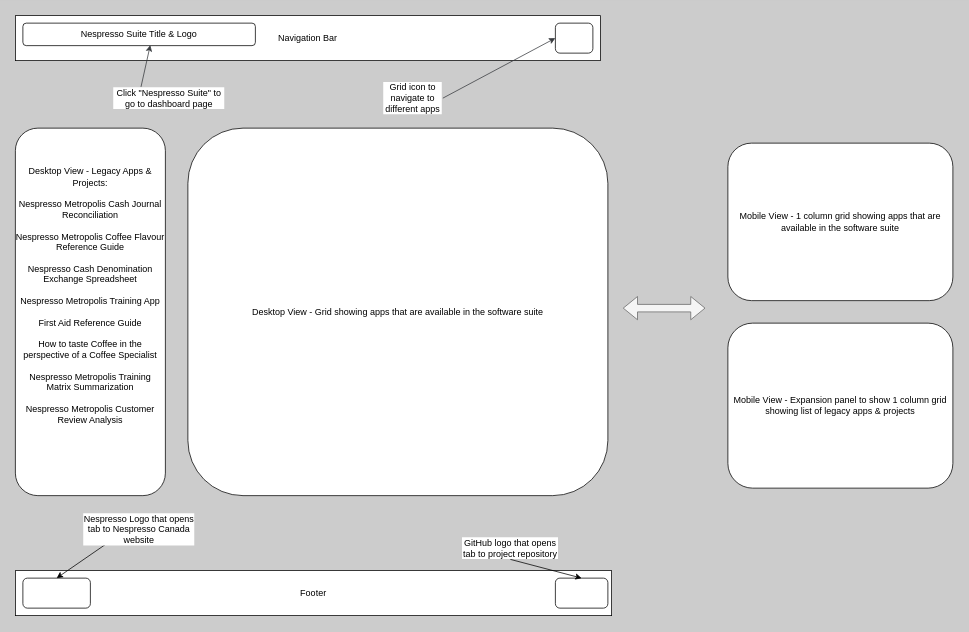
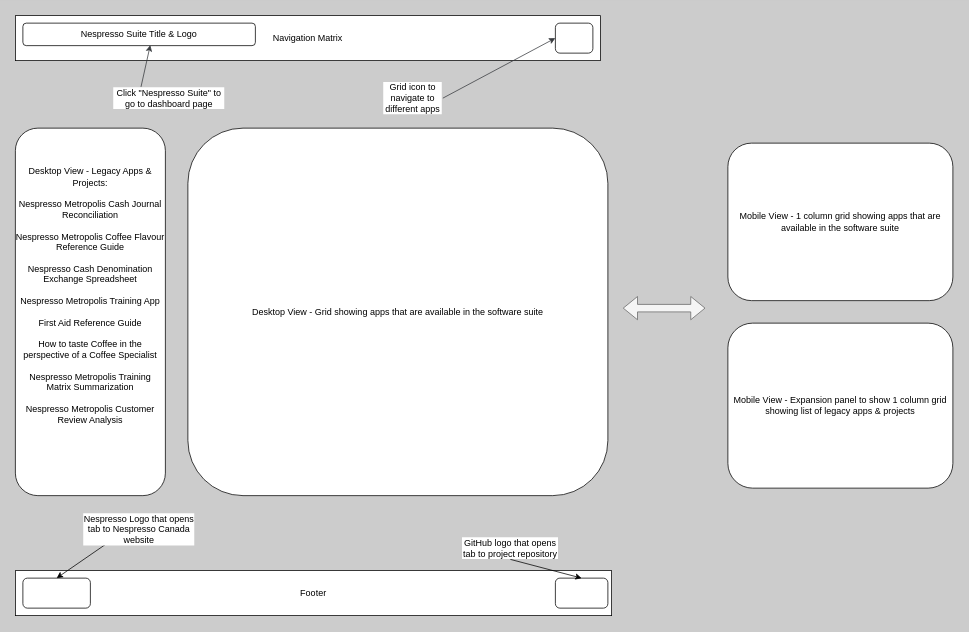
  <mxCell id="0" />
  <mxCell id="1" parent="0" />
- <mxCell id="2" value="Navigation Bar" style="rounded=0;whiteSpace=wrap;html=1;" parent="1" vertex="1"><mxGeometry x="20" y="20" width="780" height="60" as="geometry" /></mxCell>
+ <mxCell id="2" value="Navigation Matrix" style="rounded=0;whiteSpace=wrap;html=1;" parent="1" vertex="1"><mxGeometry x="20" y="20" width="780" height="60" as="geometry" /></mxCell>
  <mxCell id="3" value="Footer" style="rounded=0;whiteSpace=wrap;html=1;" parent="1" vertex="1"><mxGeometry x="20" y="760" width="795" height="60" as="geometry" /></mxCell>
  <mxCell id="4" value="" style="rounded=1;whiteSpace=wrap;html=1;" parent="1" vertex="1"><mxGeometry x="740" y="30" width="50" height="40" as="geometry" /></mxCell>
  <mxCell id="5" value="Nespresso Suite Title &amp;amp; Logo" style="rounded=1;whiteSpace=wrap;html=1;" parent="1" vertex="1"><mxGeometry x="30" y="30" width="310" height="30" as="geometry" /></mxCell>
  <mxCell id="6" style="edgeStyle=none;html=1;exitX=1;exitY=0.5;exitDx=0;exitDy=0;entryX=0;entryY=0.5;entryDx=0;entryDy=0;labelBorderColor=#FFFFFF;textShadow=1;fillColor=#f9f7ed;strokeColor=#36393d;" parent="1" source="7" target="4" edge="1"><mxGeometry relative="1" as="geometry" /></mxCell>
  <mxCell id="7" value="Grid icon to navigate to different apps" style="text;html=1;align=center;verticalAlign=middle;whiteSpace=wrap;rounded=0;labelBackgroundColor=#FFFFFF;" parent="1" vertex="1"><mxGeometry x="510" y="100" width="80" height="60" as="geometry" /></mxCell>
  <mxCell id="8" value="Click &quot;Nespresso Suite&quot; to go to dashboard page" style="text;html=1;align=center;verticalAlign=middle;whiteSpace=wrap;rounded=0;labelBackgroundColor=#FFFFFF;" parent="1" vertex="1"><mxGeometry x="150" y="115" width="150" height="30" as="geometry" /></mxCell>
  <mxCell id="9" style="edgeStyle=none;html=1;exitX=0.25;exitY=0;exitDx=0;exitDy=0;entryX=0.548;entryY=0.975;entryDx=0;entryDy=0;entryPerimeter=0;labelBorderColor=#FFFFFF;textShadow=1;fillColor=#f9f7ed;strokeColor=#36393d;" parent="1" source="8" target="5" edge="1"><mxGeometry relative="1" as="geometry" /></mxCell>
  <mxCell id="10" value="Desktop View - Legacy Apps &amp;amp; Projects:&lt;div&gt;&lt;br&gt;&lt;/div&gt;&lt;div&gt;Nespresso Metropolis Cash Journal Reconciliation&lt;/div&gt;&lt;div&gt;&lt;br&gt;&lt;/div&gt;&lt;div&gt;Nespresso Metropolis Coffee Flavour Reference Guide&lt;/div&gt;&lt;div&gt;&lt;br&gt;&lt;/div&gt;&lt;div&gt;Nespresso Cash Denomination Exchange Spreadsheet&lt;/div&gt;&lt;div&gt;&lt;br&gt;&lt;/div&gt;&lt;div&gt;Nespresso Metropolis Training App&lt;/div&gt;&lt;div&gt;&lt;br&gt;&lt;/div&gt;&lt;div&gt;First Aid Reference Guide&lt;/div&gt;&lt;div&gt;&lt;br&gt;&lt;/div&gt;&lt;div&gt;How to taste Coffee in the perspective of a Coffee Specialist&lt;/div&gt;&lt;div&gt;&lt;br&gt;&lt;/div&gt;&lt;div&gt;Nespresso Metropolis Training Matrix Summarization&lt;/div&gt;&lt;div&gt;&lt;br&gt;&lt;/div&gt;&lt;div&gt;Nespresso Metropolis Customer Review Analysis&lt;/div&gt;&lt;div&gt;&lt;br&gt;&lt;/div&gt;&lt;div&gt;&lt;br&gt;&lt;/div&gt;&lt;div&gt;&lt;br&gt;&lt;/div&gt;" style="rounded=1;whiteSpace=wrap;html=1;" parent="1" vertex="1"><mxGeometry x="20" y="170" width="200" height="490" as="geometry" /></mxCell>
  <mxCell id="11" value="Desktop View - Grid showing apps that are available in the software suite" style="rounded=1;whiteSpace=wrap;html=1;" parent="1" vertex="1"><mxGeometry x="250" y="170" width="560" height="490" as="geometry" /></mxCell>
  <mxCell id="12" value="" style="rounded=1;whiteSpace=wrap;html=1;" parent="1" vertex="1"><mxGeometry x="30" y="770" width="90" height="40" as="geometry" /></mxCell>
  <mxCell id="13" value="" style="rounded=1;whiteSpace=wrap;html=1;" parent="1" vertex="1"><mxGeometry x="740" y="770" width="70" height="40" as="geometry" /></mxCell>
  <mxCell id="14" style="edgeStyle=none;html=1;exitX=0.25;exitY=1;exitDx=0;exitDy=0;entryX=0.5;entryY=0;entryDx=0;entryDy=0;" parent="1" source="15" target="12" edge="1"><mxGeometry relative="1" as="geometry" /></mxCell>
  <mxCell id="15" value="Nespresso Logo that opens tab to Nespresso Canada website" style="text;html=1;align=center;verticalAlign=middle;whiteSpace=wrap;rounded=0;labelBackgroundColor=#FFFFFF;" parent="1" vertex="1"><mxGeometry x="110" y="690" width="150" height="30" as="geometry" /></mxCell>
  <mxCell id="16" style="edgeStyle=none;html=1;exitX=0.5;exitY=1;exitDx=0;exitDy=0;entryX=0.5;entryY=0;entryDx=0;entryDy=0;" parent="1" source="17" target="13" edge="1"><mxGeometry relative="1" as="geometry" /></mxCell>
  <mxCell id="17" value="GitHub logo that opens tab to project repository" style="text;html=1;align=center;verticalAlign=middle;whiteSpace=wrap;rounded=0;labelBackgroundColor=#FFFFFF;" parent="1" vertex="1"><mxGeometry x="615" y="715" width="130" height="30" as="geometry" /></mxCell>
  <mxCell id="18" value="" style="shape=flexArrow;endArrow=classic;startArrow=classic;html=1;fillColor=#f5f5f5;strokeColor=#666666;" edge="1" parent="1"><mxGeometry width="100" height="100" relative="1" as="geometry"><mxPoint x="830" y="410" as="sourcePoint" /><mxPoint x="940" y="410" as="targetPoint" /></mxGeometry></mxCell>
  <mxCell id="19" value="&lt;span style=&quot;color: rgb(0, 0, 0);&quot;&gt;Mobile View - 1 column grid showing apps that are available in the software suite&lt;/span&gt;" style="rounded=1;whiteSpace=wrap;html=1;" vertex="1" parent="1"><mxGeometry x="970" y="190" width="300" height="210" as="geometry" /></mxCell>
  <mxCell id="20" value="Mobile View - Expansion panel to show 1 column grid showing list of legacy apps &amp;amp; projects" style="rounded=1;whiteSpace=wrap;html=1;" vertex="1" parent="1"><mxGeometry x="970" y="430" width="300" height="220" as="geometry" /></mxCell>
